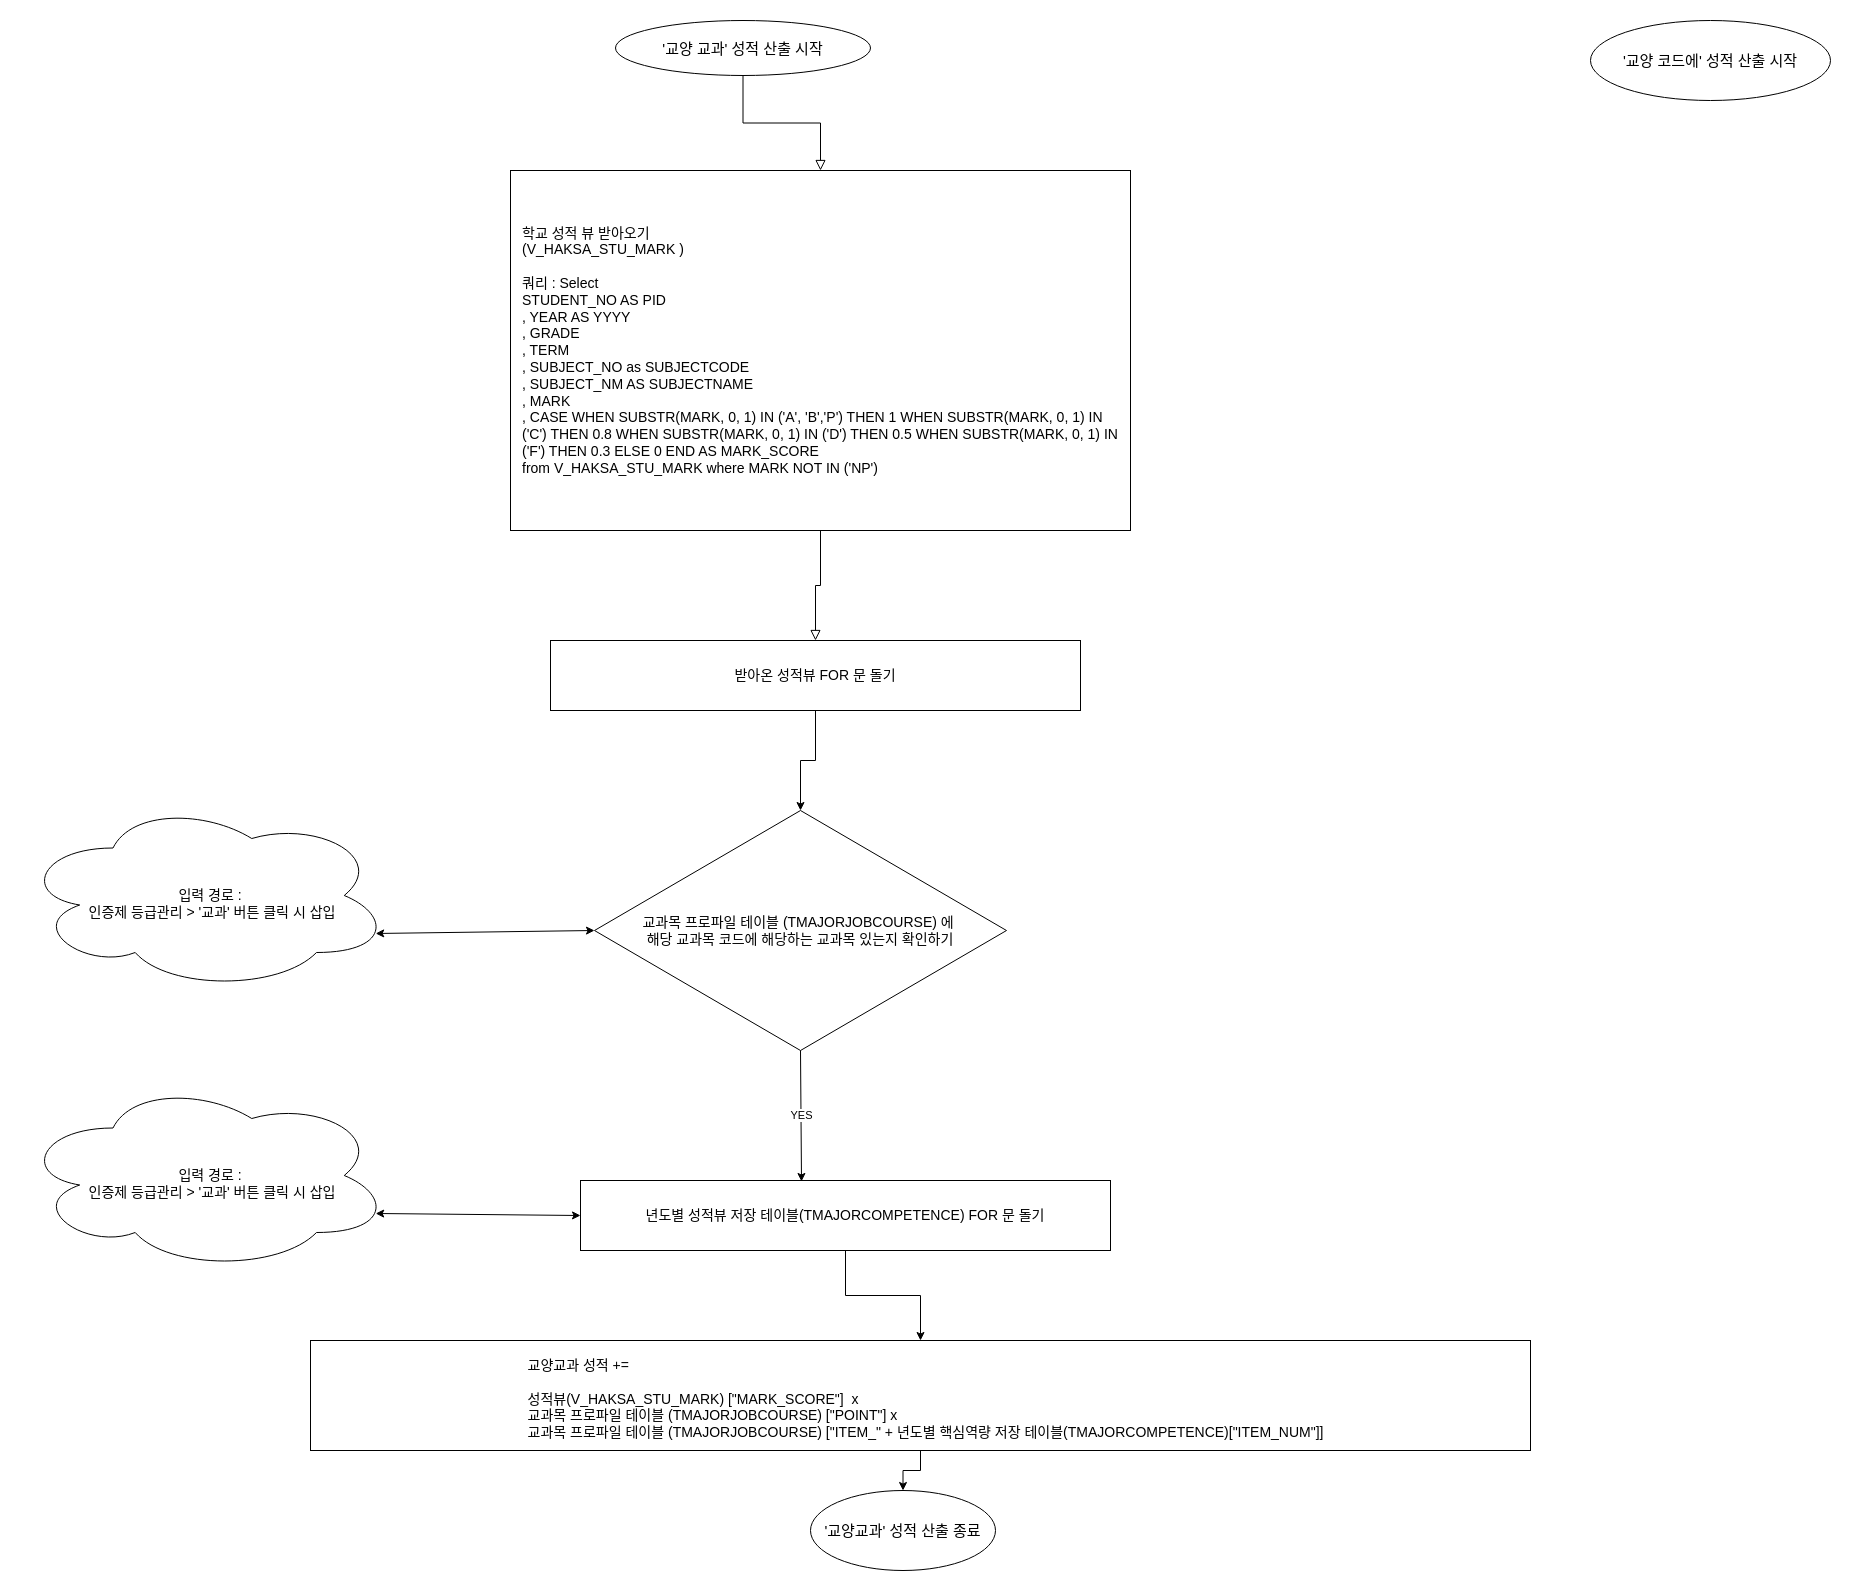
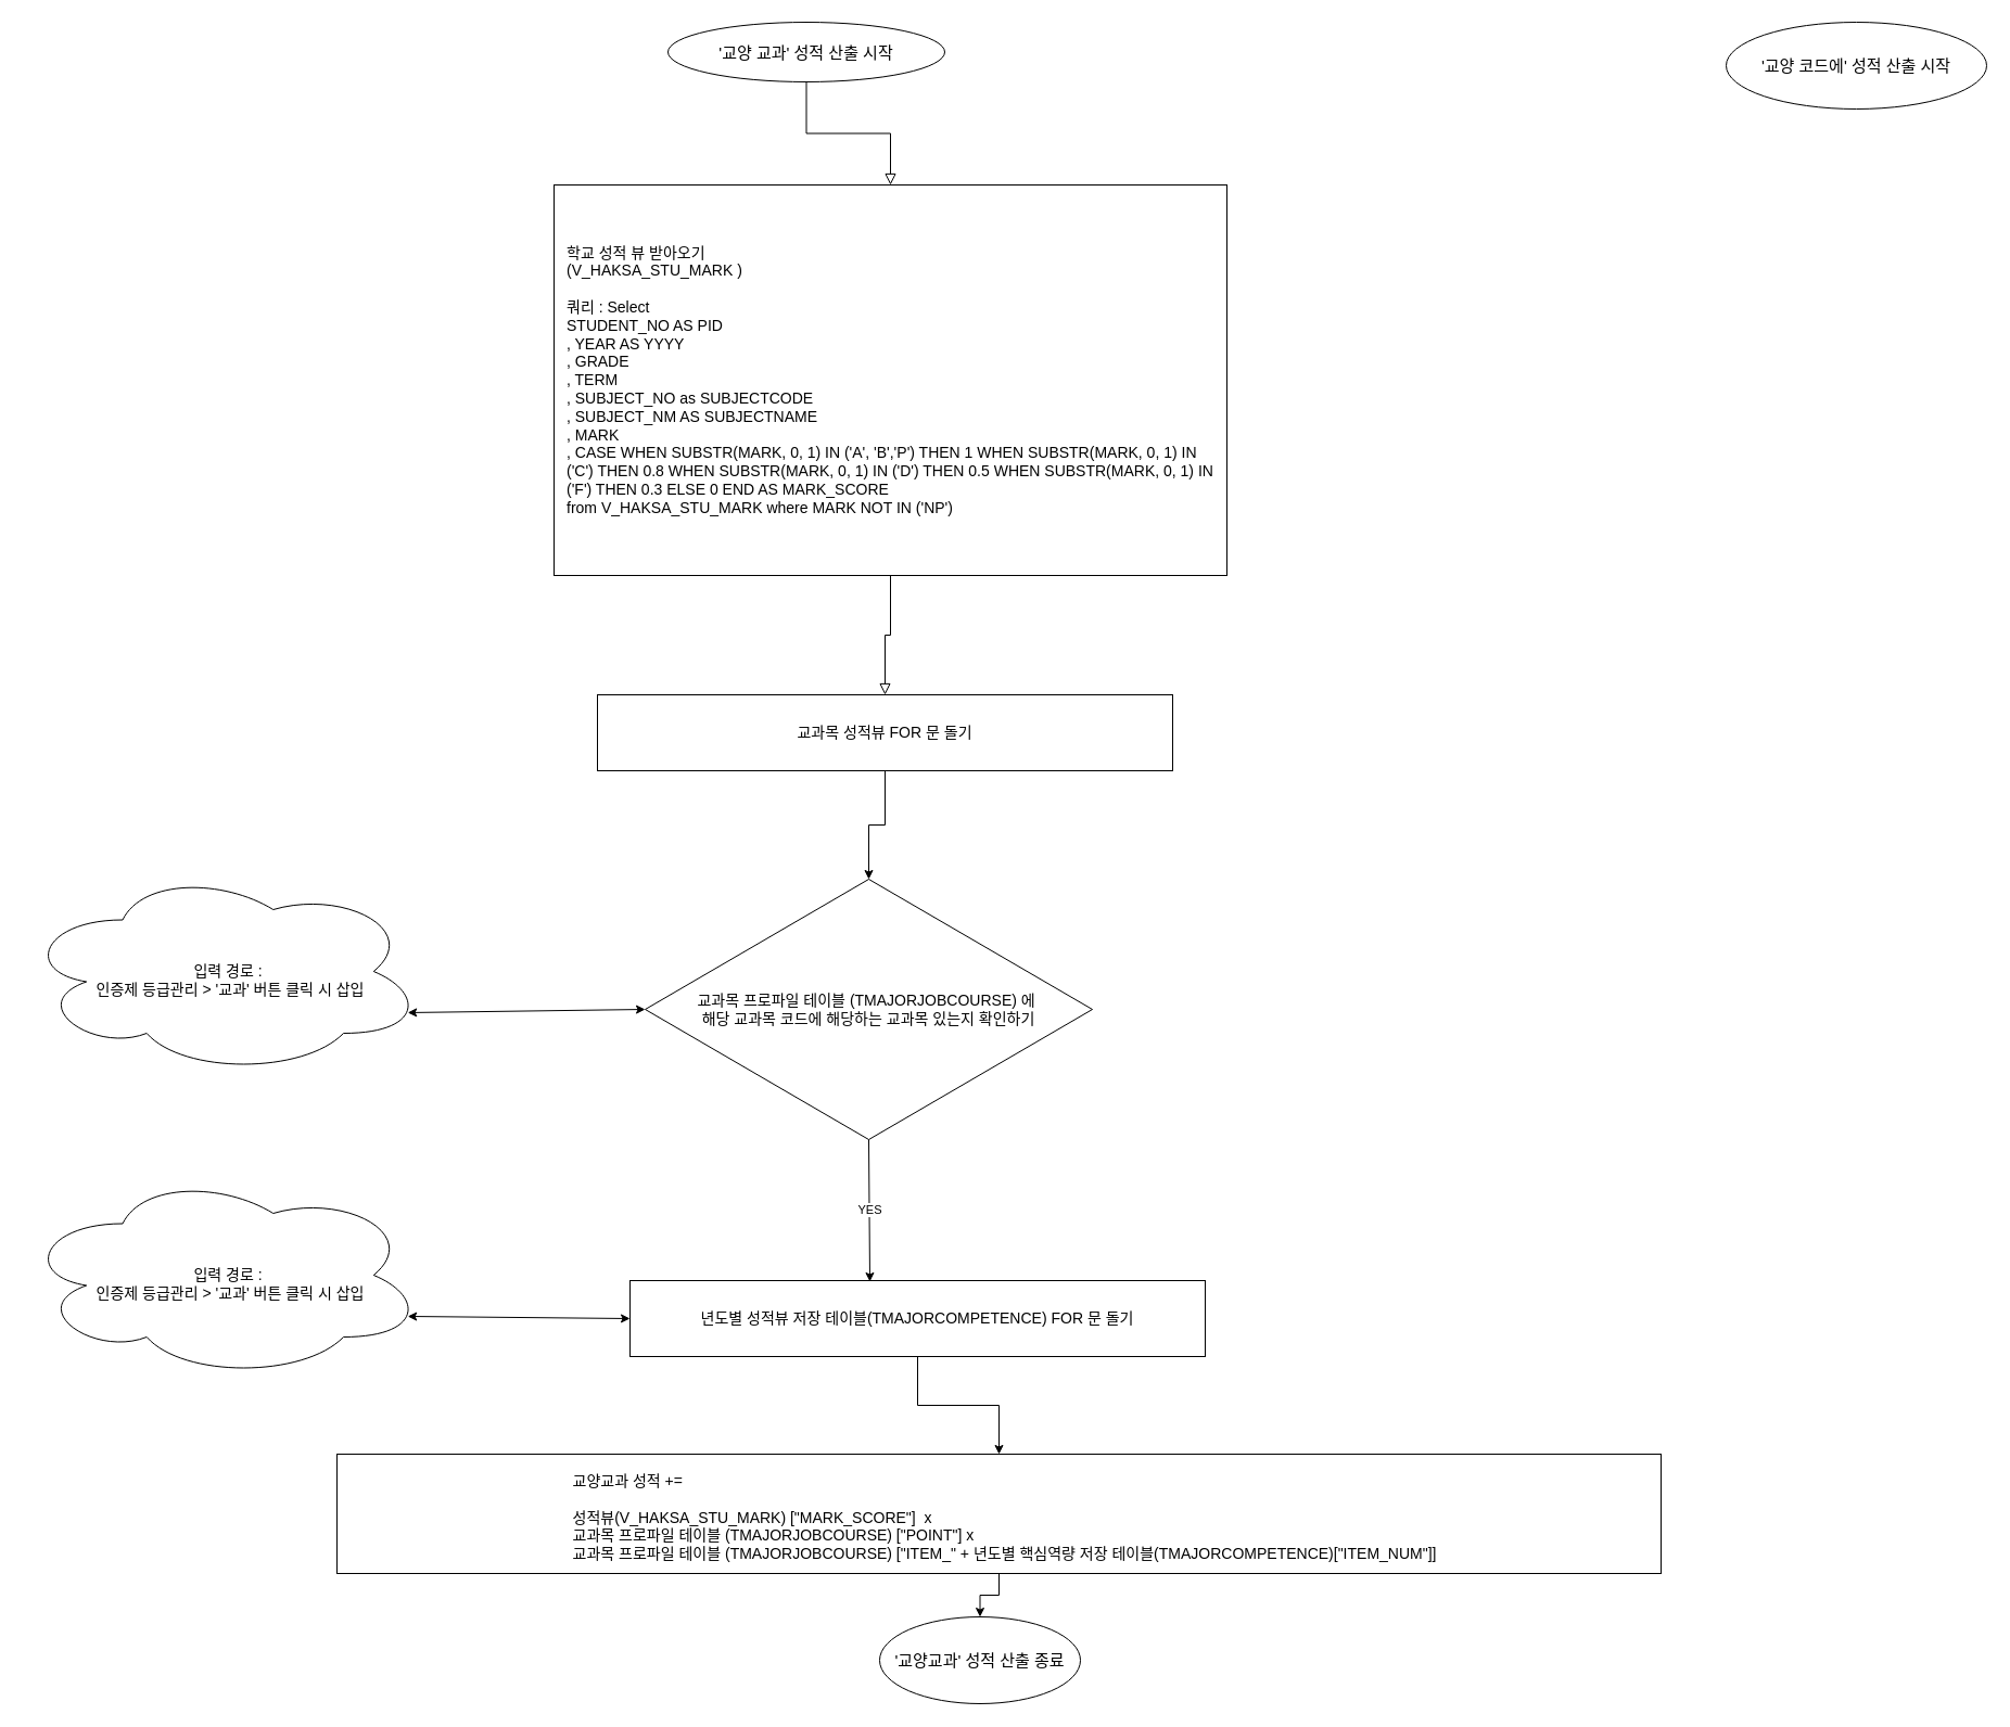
  <mxCell id="0" />
  <mxCell id="1" parent="0" />
  <mxCell id="2" value="" style="rounded=0;html=1;jettySize=auto;orthogonalLoop=1;fontSize=11;endArrow=block;endFill=0;endSize=8;strokeWidth=1;shadow=0;labelBackgroundColor=none;edgeStyle=orthogonalEdgeStyle;exitX=0.5;exitY=1;exitDx=0;exitDy=0;" parent="1" source="3" target="6" edge="1"><mxGeometry relative="1" as="geometry"><mxPoint x="675" y="110" as="sourcePoint" /><mxPoint x="640" y="160" as="targetPoint" /></mxGeometry></mxCell>
  <mxCell id="3" value="'교양 교과' 성적 산출 시작" style="ellipse;whiteSpace=wrap;html=1;fontSize=15;" parent="1" vertex="1"><mxGeometry x="615" y="20" width="255" height="55" as="geometry" /></mxCell>
  <mxCell id="4" value="'교양교과' 성적 산출 종료" style="ellipse;whiteSpace=wrap;html=1;fontSize=15;" parent="1" vertex="1"><mxGeometry x="810" y="1490" width="185" height="80" as="geometry" /></mxCell>
  <mxCell id="5" value="" style="rounded=0;html=1;jettySize=auto;orthogonalLoop=1;fontSize=11;endArrow=block;endFill=0;endSize=8;strokeWidth=1;shadow=0;labelBackgroundColor=none;edgeStyle=orthogonalEdgeStyle;" parent="1" source="6" target="8" edge="1"><mxGeometry relative="1" as="geometry"><mxPoint x="865" y="400" as="sourcePoint" /><mxPoint x="880" y="680" as="targetPoint" /></mxGeometry></mxCell>
  <mxCell id="6" value="&lt;span style=&quot;font-size: 14px;&quot;&gt;학교 성적 뷰 받아오기&lt;/span&gt;&lt;div style=&quot;font-size: 14px;&quot;&gt;&lt;div style=&quot;font-size: 14px;&quot;&gt;(V_HAKSA_STU_MARK )&lt;/div&gt;&lt;div style=&quot;font-size: 14px;&quot;&gt;&lt;br style=&quot;font-size: 14px;&quot;&gt;&lt;/div&gt;&lt;div style=&quot;font-size: 14px;&quot;&gt;&lt;div style=&quot;font-size: 14px;&quot;&gt;쿼리 : Select&amp;nbsp;&lt;/div&gt;&lt;div style=&quot;font-size: 14px;&quot;&gt;STUDENT_NO AS PID&lt;/div&gt;&lt;div style=&quot;font-size: 14px;&quot;&gt;, YEAR AS YYYY&lt;/div&gt;&lt;div style=&quot;font-size: 14px;&quot;&gt;, GRADE&lt;/div&gt;&lt;div style=&quot;font-size: 14px;&quot;&gt;, TERM&lt;/div&gt;&lt;div style=&quot;font-size: 14px;&quot;&gt;, SUBJECT_NO as SUBJECTCODE&lt;/div&gt;&lt;div style=&quot;font-size: 14px;&quot;&gt;, SUBJECT_NM AS SUBJECTNAME&lt;/div&gt;&lt;div style=&quot;font-size: 14px;&quot;&gt;, MARK&lt;/div&gt;&lt;div style=&quot;font-size: 14px;&quot;&gt;, CASE WHEN SUBSTR(MARK, 0, 1) IN ('A', 'B','P') THEN 1 WHEN SUBSTR(MARK, 0, 1) IN ('C') THEN 0.8 WHEN SUBSTR(MARK, 0, 1) IN ('D') THEN 0.5 WHEN SUBSTR(MARK, 0, 1) IN ('F') THEN 0.3 ELSE 0 END AS MARK_SCORE&amp;nbsp;&lt;/div&gt;&lt;div style=&quot;font-size: 14px;&quot;&gt;from V_HAKSA_STU_MARK where MARK NOT IN ('NP')&lt;/div&gt;&lt;/div&gt;&lt;/div&gt;" style="rounded=0;whiteSpace=wrap;html=1;align=left;spacingLeft=10;fontSize=14;" parent="1" vertex="1"><mxGeometry x="510" y="170" width="620" height="360" as="geometry" /></mxCell>
  <mxCell id="7" style="edgeStyle=orthogonalEdgeStyle;rounded=0;orthogonalLoop=1;jettySize=auto;html=1;" parent="1" source="8" target="9" edge="1"><mxGeometry relative="1" as="geometry" /></mxCell>
- <mxCell id="8" value="받아온 성적뷰 FOR 문 돌기" style="rounded=0;whiteSpace=wrap;html=1;fontSize=14;" parent="1" vertex="1"><mxGeometry x="550" y="640" width="530" height="70" as="geometry" /></mxCell>
+ <mxCell id="8" value="교과목 성적뷰 FOR 문 돌기" style="rounded=0;whiteSpace=wrap;html=1;fontSize=14;" parent="1" vertex="1"><mxGeometry x="550" y="640" width="530" height="70" as="geometry" /></mxCell>
  <mxCell id="9" value="교과목 프로파일 테이블 (TMAJORJOBCOURSE) 에&amp;nbsp;&lt;div style=&quot;font-size: 14px;&quot;&gt;해당 교과목 코드에 해당하는 교과목 있는지 확인하기&lt;/div&gt;" style="rhombus;whiteSpace=wrap;html=1;fontSize=14;" parent="1" vertex="1"><mxGeometry x="594" y="810" width="412" height="240" as="geometry" /></mxCell>
  <mxCell id="10" style="edgeStyle=orthogonalEdgeStyle;rounded=0;orthogonalLoop=1;jettySize=auto;html=1;entryX=0.5;entryY=0;entryDx=0;entryDy=0;" parent="1" source="11" target="15" edge="1"><mxGeometry relative="1" as="geometry" /></mxCell>
  <mxCell id="11" value="년도별 성적뷰 저장 테이블(TMAJORCOMPETENCE) FOR 문 돌기" style="rounded=0;whiteSpace=wrap;html=1;fontSize=14;" parent="1" vertex="1"><mxGeometry x="580" y="1180" width="530" height="70" as="geometry" /></mxCell>
  <mxCell id="12" value="" style="endArrow=classic;html=1;rounded=0;exitX=0.5;exitY=1;exitDx=0;exitDy=0;entryX=0.417;entryY=0.014;entryDx=0;entryDy=0;entryPerimeter=0;" parent="1" source="9" target="11" edge="1"><mxGeometry relative="1" as="geometry"><mxPoint x="860" y="980" as="sourcePoint" /><mxPoint x="960" y="980" as="targetPoint" /></mxGeometry></mxCell>
  <mxCell id="13" value="YES" style="edgeLabel;resizable=0;html=1;;align=center;verticalAlign=middle;" parent="12" connectable="0" vertex="1"><mxGeometry relative="1" as="geometry" /></mxCell>
  <mxCell id="14" style="edgeStyle=orthogonalEdgeStyle;rounded=0;orthogonalLoop=1;jettySize=auto;html=1;" parent="1" source="15" target="4" edge="1"><mxGeometry relative="1" as="geometry" /></mxCell>
  <mxCell id="15" value="&lt;div style=&quot;text-align: left; font-size: 14px;&quot;&gt;&lt;span style=&quot;background-color: initial; font-size: 14px;&quot;&gt;&lt;br style=&quot;font-size: 14px;&quot;&gt;&lt;/span&gt;&lt;/div&gt;&lt;div style=&quot;text-align: left; font-size: 14px;&quot;&gt;&lt;span style=&quot;background-color: initial; font-size: 14px;&quot;&gt;교양교과 성적 +=&amp;nbsp;&lt;/span&gt;&lt;/div&gt;&lt;div style=&quot;text-align: left; font-size: 14px;&quot;&gt;&lt;span style=&quot;background-color: initial; font-size: 14px;&quot;&gt;&lt;br style=&quot;font-size: 14px;&quot;&gt;&lt;/span&gt;&lt;/div&gt;&lt;div style=&quot;text-align: left; font-size: 14px;&quot;&gt;&lt;span style=&quot;background-color: initial; font-size: 14px;&quot;&gt;성적뷰(&lt;/span&gt;&lt;span style=&quot;background-color: initial; text-align: left; font-size: 14px;&quot;&gt;V_HAKSA_STU_MARK) [&quot;&lt;/span&gt;&lt;span style=&quot;background-color: initial; font-size: 14px;&quot;&gt;MARK_SCORE&quot;]&amp;nbsp; x&amp;nbsp;&amp;nbsp;&lt;/span&gt;&lt;/div&gt;&lt;div style=&quot;text-align: left; font-size: 14px;&quot;&gt;&lt;span style=&quot;background-color: initial; text-align: center; font-size: 14px;&quot;&gt;교과목 프로파일 테이블 (TMAJORJOBCOURSE) [&quot;POINT&quot;] x&amp;nbsp;&lt;/span&gt;&lt;/div&gt;&lt;div style=&quot;text-align: left; font-size: 14px;&quot;&gt;&lt;span style=&quot;background-color: initial; text-align: center; font-size: 14px;&quot;&gt;교과목 프로파일 테이블 (TMAJORJOBCOURSE) [&quot;ITEM_&quot; +&amp;nbsp;&lt;/span&gt;&lt;span style=&quot;text-align: center; font-size: 14px;&quot;&gt;년도별 핵심역량 저장 테이블(TMAJORCOMPETENCE)[&quot;ITEM_NUM&quot;&lt;/span&gt;&lt;span style=&quot;background-color: initial; text-align: center; font-size: 14px;&quot;&gt;]]&lt;/span&gt;&lt;/div&gt;" style="rounded=0;whiteSpace=wrap;html=1;spacingLeft=11;spacingBottom=10;fontSize=14;" parent="1" vertex="1"><mxGeometry x="310" y="1340" width="1220" height="110" as="geometry" /></mxCell>
  <mxCell id="16" value="&lt;div style=&quot;font-size: 14px;&quot;&gt;&lt;br style=&quot;font-size: 14px;&quot;&gt;&lt;/div&gt;&lt;div style=&quot;font-size: 14px;&quot;&gt;입력 경로 :&amp;nbsp;&lt;/div&gt;&lt;div style=&quot;font-size: 14px;&quot;&gt;인증제 등급관리 &amp;gt; '교과' 버튼 클릭 시 삽입&lt;br style=&quot;font-size: 14px;&quot;&gt;&lt;/div&gt;" style="ellipse;shape=cloud;whiteSpace=wrap;html=1;fontSize=14;spacingLeft=14;" parent="1" vertex="1"><mxGeometry x="20" y="800" width="370" height="190" as="geometry" /></mxCell>
  <mxCell id="17" value="&lt;div style=&quot;font-size: 14px;&quot;&gt;&lt;br style=&quot;font-size: 14px;&quot;&gt;&lt;/div&gt;&lt;div style=&quot;font-size: 14px;&quot;&gt;입력 경로 :&amp;nbsp;&lt;/div&gt;&lt;div style=&quot;font-size: 14px;&quot;&gt;인증제 등급관리 &amp;gt; '교과' 버튼 클릭 시 삽입&lt;br style=&quot;font-size: 14px;&quot;&gt;&lt;/div&gt;" style="ellipse;shape=cloud;whiteSpace=wrap;html=1;fontSize=14;spacingLeft=14;" parent="1" vertex="1"><mxGeometry x="20" y="1080" width="370" height="190" as="geometry" /></mxCell>
  <mxCell id="18" value="" style="endArrow=classic;startArrow=classic;html=1;rounded=0;entryX=0;entryY=0.5;entryDx=0;entryDy=0;exitX=0.96;exitY=0.7;exitDx=0;exitDy=0;exitPerimeter=0;" parent="1" source="16" target="9" edge="1"><mxGeometry width="50" height="50" relative="1" as="geometry"><mxPoint x="690" y="1200" as="sourcePoint" /><mxPoint x="740" y="1150" as="targetPoint" /></mxGeometry></mxCell>
  <mxCell id="19" value="" style="endArrow=classic;startArrow=classic;html=1;rounded=0;entryX=0;entryY=0.5;entryDx=0;entryDy=0;exitX=0.96;exitY=0.7;exitDx=0;exitDy=0;exitPerimeter=0;" parent="1" source="17" target="11" edge="1"><mxGeometry width="50" height="50" relative="1" as="geometry"><mxPoint x="373" y="1050" as="sourcePoint" /><mxPoint x="560" y="1120" as="targetPoint" /></mxGeometry></mxCell>
  <mxCell id="20" value="'교양 코드에' 성적 산출 시작" style="ellipse;whiteSpace=wrap;html=1;fontSize=15;" vertex="1" parent="1"><mxGeometry x="1590" y="20" width="240" height="80" as="geometry" /></mxCell>
